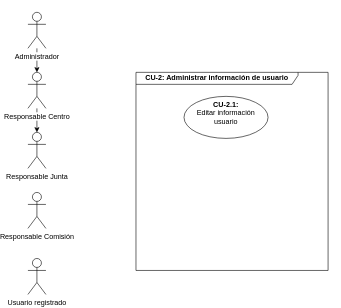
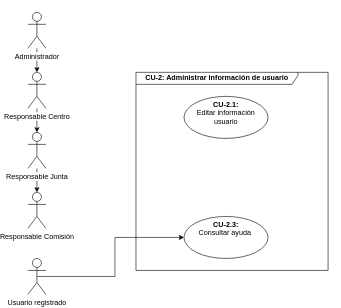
  <mxCell id="0" />
  <mxCell id="1" parent="0" />
+ <mxCell id="2" style="edgeStyle=orthogonalEdgeStyle;rounded=0;orthogonalLoop=1;jettySize=auto;html=1;exitX=0.5;exitY=0.5;exitDx=0;exitDy=0;exitPerimeter=0;entryX=0;entryY=0.5;entryDx=0;entryDy=0;" parent="1" source="13" target="5" edge="1"><mxGeometry relative="1" as="geometry"><mxPoint x="45" y="105" as="sourcePoint" /></mxGeometry></mxCell>
  <mxCell id="3" value="CU-2: Administrar información de usuario" style="shape=umlFrame;whiteSpace=wrap;html=1;width=270;height=20;fontStyle=1" parent="1" vertex="1"><mxGeometry x="200" y="120" width="320" height="330" as="geometry" /></mxCell>
  <mxCell id="4" value="&lt;b&gt;CU-2.1: &lt;br&gt;&lt;/b&gt;Editar información usuario" style="ellipse;whiteSpace=wrap;html=1;verticalAlign=top;" parent="1" vertex="1"><mxGeometry x="280" y="160" width="140" height="70" as="geometry" /></mxCell>
+ <mxCell id="5" value="&lt;b&gt;CU-2.3: &lt;br&gt;&lt;/b&gt;Consultar ayuda&amp;nbsp;" style="ellipse;whiteSpace=wrap;html=1;verticalAlign=top;" parent="1" vertex="1"><mxGeometry x="280" y="360" width="140" height="70" as="geometry" /></mxCell>
+ <mxCell id="6" value="" style="edgeStyle=orthogonalEdgeStyle;rounded=0;orthogonalLoop=1;jettySize=auto;html=1;" edge="1" parent="1" source="10" target="11"><mxGeometry relative="1" as="geometry" /></mxCell>
  <mxCell id="7" value="" style="edgeStyle=orthogonalEdgeStyle;rounded=0;orthogonalLoop=1;jettySize=auto;html=1;" edge="1" parent="1" source="9" target="10"><mxGeometry relative="1" as="geometry" /></mxCell>
  <mxCell id="8" value="" style="edgeStyle=orthogonalEdgeStyle;rounded=0;orthogonalLoop=1;jettySize=auto;html=1;" edge="1" parent="1" source="12" target="9"><mxGeometry relative="1" as="geometry" /></mxCell>
  <mxCell id="9" value="&lt;span style=&quot;background-color: rgb(255 , 255 , 255)&quot;&gt;Responsable Centro&lt;/span&gt;" style="shape=umlActor;verticalLabelPosition=bottom;verticalAlign=top;html=1;outlineConnect=0;" vertex="1" parent="1"><mxGeometry x="20" y="120" width="30" height="60" as="geometry" /></mxCell>
  <mxCell id="10" value="&lt;span style=&quot;background-color: rgb(255 , 255 , 255)&quot;&gt;Responsable Junta&lt;/span&gt;" style="shape=umlActor;verticalLabelPosition=bottom;verticalAlign=top;html=1;outlineConnect=0;" vertex="1" parent="1"><mxGeometry x="20" y="220" width="30" height="60" as="geometry" /></mxCell>
  <mxCell id="11" value="&lt;span style=&quot;background-color: rgb(255 , 255 , 255)&quot;&gt;Responsable Comisión&lt;/span&gt;" style="shape=umlActor;verticalLabelPosition=bottom;verticalAlign=top;html=1;outlineConnect=0;" vertex="1" parent="1"><mxGeometry x="20" y="320" width="30" height="60" as="geometry" /></mxCell>
  <mxCell id="12" value="&lt;span style=&quot;background-color: rgb(255 , 255 , 255)&quot;&gt;Administrador&lt;/span&gt;" style="shape=umlActor;verticalLabelPosition=bottom;verticalAlign=top;html=1;outlineConnect=0;" vertex="1" parent="1"><mxGeometry x="20" y="20" width="30" height="60" as="geometry" /></mxCell>
  <mxCell id="13" value="&lt;span style=&quot;background-color: rgb(255 , 255 , 255)&quot;&gt;Usuario registrado&lt;/span&gt;" style="shape=umlActor;verticalLabelPosition=bottom;verticalAlign=top;html=1;outlineConnect=0;" vertex="1" parent="1"><mxGeometry x="20" y="430" width="30" height="60" as="geometry" /></mxCell>
